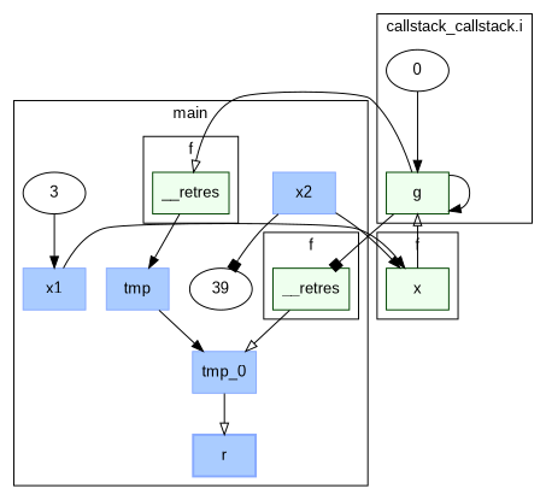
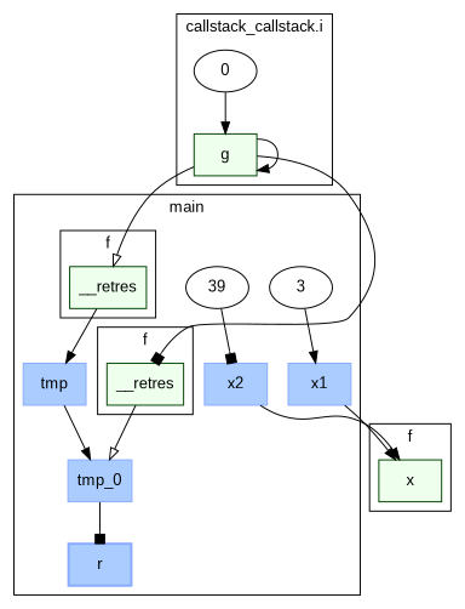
  digraph {
    fontname="Liberation Sans"
    node [color="#88AAFF" fillcolor="#AACCFF" fontname="Liberation Sans" shape=box style=filled]
    edge [arrowhead=normal fontname="Liberation Sans"]
    n1 [color="#004400" fillcolor="#EEFFEE" label=<__retres>]
    n2 [color="#004400" fillcolor="#EEFFEE" label=<__retres>]
    n3 [label=<r> style="filled,bold"]
    n4 [label=<tmp>]
    n5 [label=<tmp_0>]
    n6 [label=<x1>]
    n7 [label=<x2>]
    n8 [label=<3> shape=ellipse color="" fillcolor="" style=""]
    n9 [label=<39> shape=ellipse color="" fillcolor="" style=""]
    n10 [color="#004400" fillcolor="#EEFFEE" label=<x>]
    n11 [color="#004400" fillcolor="#EEFFEE" label=<g>]
    n12 [label=<0> shape=ellipse color="" fillcolor="" style=""]
    subgraph cluster_1 {
      label=main
      n3
      n4
      n5
      n6
      n7
      n8
      n9
      subgraph cluster_2 {
        label=f
        n1
      }
      subgraph cluster_3 {
        label=f
        n2
      }
    }
    subgraph cluster_4 {
      label=f
      n10
    }
    subgraph cluster_5 {
      label="callstack_callstack.i"
      n11
      n12
    }
    n1 -> n4
    n2 -> n5 [arrowhead=onormal]
    n4 -> n5
-   n5 -> n3 [arrowhead=onormal]
+   n5 -> n3 [arrowhead=box]
    n6 -> n10
    n7 -> n10
    n8 -> n6
-   n7 -> n9 [arrowhead=box]
-   n10 -> n11 [arrowhead=onormal]
+   n9 -> n7 [arrowhead=box]
    n11 -> n1 [arrowhead=onormal]
    n11 -> n2 [arrowhead=box]
    n11 -> n11
    n12 -> n11
  }
